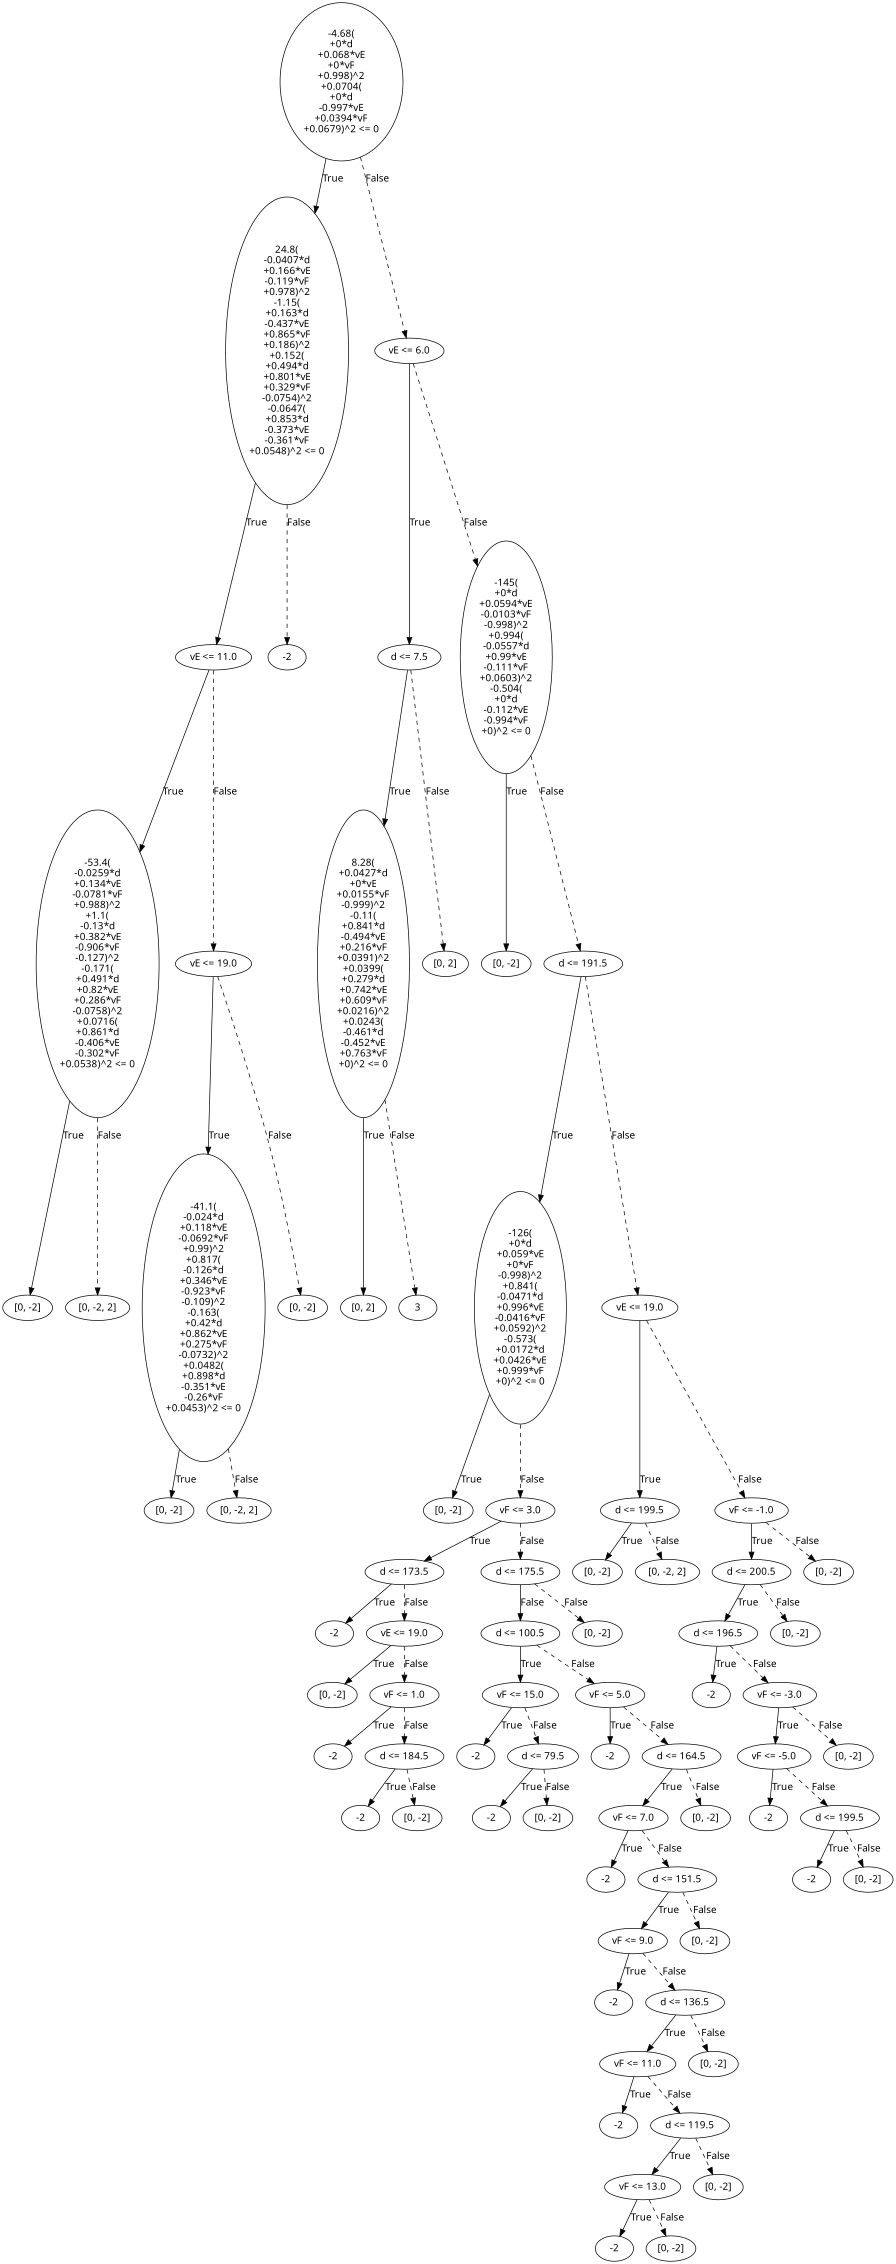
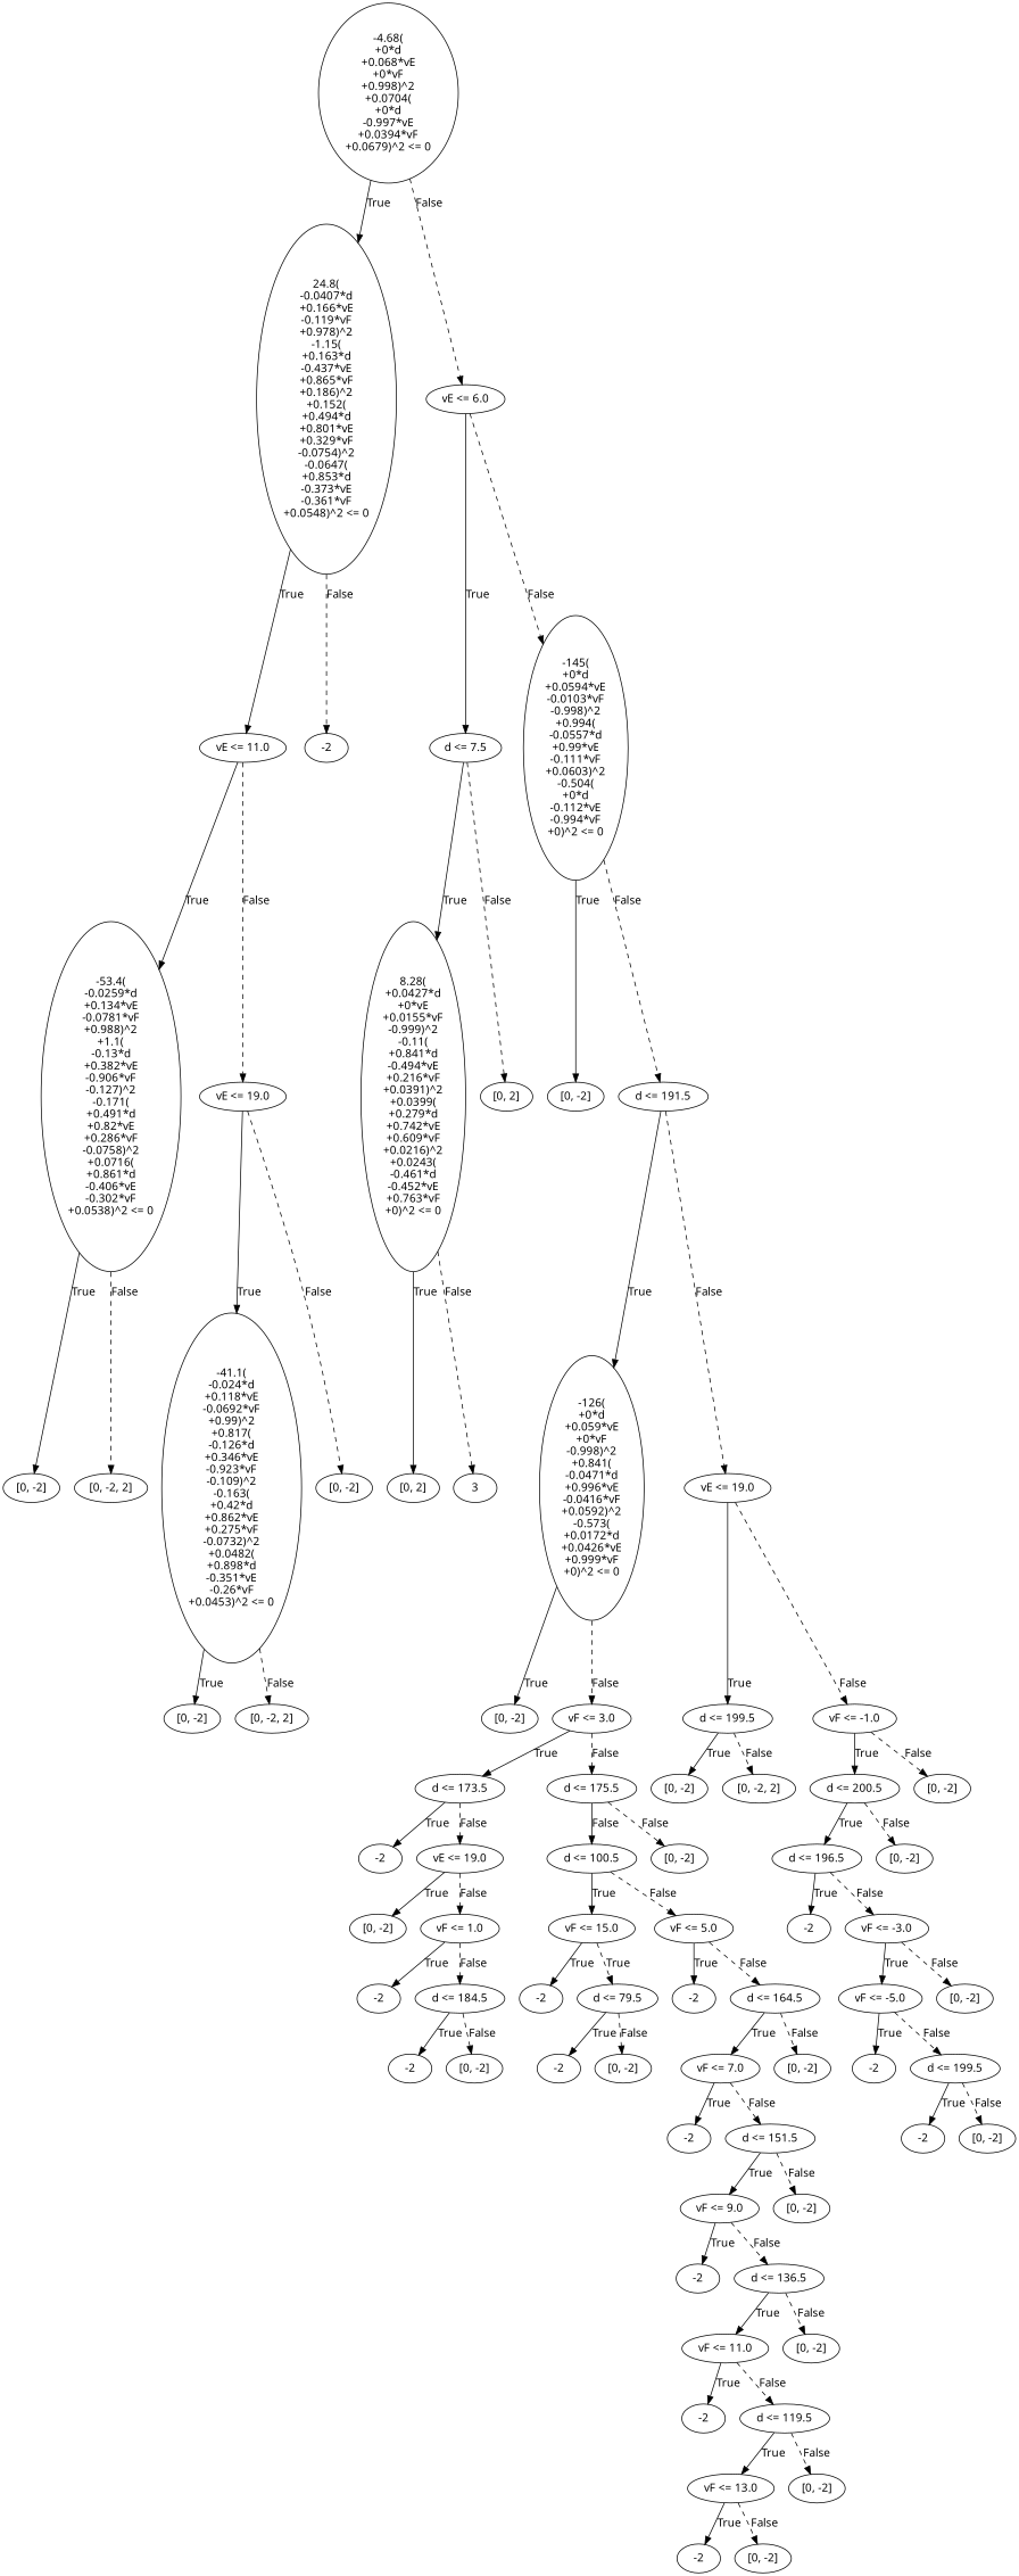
  digraph {
    fontname="Noto Sans"
    node [fontname="Noto Sans"]
    edge [fontname="Noto Sans"]
    n1 [label="-4.68(\n+0*d\n+0.068*vE\n+0*vF\n+0.998)^2\n+0.0704(\n+0*d\n-0.997*vE\n+0.0394*vF\n+0.0679)^2 <= 0"]
    n2 [label="24.8(\n-0.0407*d\n+0.166*vE\n-0.119*vF\n+0.978)^2\n-1.15(\n+0.163*d\n-0.437*vE\n+0.865*vF\n+0.186)^2\n+0.152(\n+0.494*d\n+0.801*vE\n+0.329*vF\n-0.0754)^2\n-0.0647(\n+0.853*d\n-0.373*vE\n-0.361*vF\n+0.0548)^2 <= 0"]
    n3 [label="vE <= 6.0"]
    n4 [label="vE <= 11.0"]
    n5 [label=-2]
    n6 [label="d <= 7.5"]
    n7 [label="-145(\n+0*d\n+0.0594*vE\n-0.0103*vF\n-0.998)^2\n+0.994(\n-0.0557*d\n+0.99*vE\n-0.111*vF\n+0.0603)^2\n-0.504(\n+0*d\n-0.112*vE\n-0.994*vF\n+0)^2 <= 0"]
    n8 [label="-53.4(\n-0.0259*d\n+0.134*vE\n-0.0781*vF\n+0.988)^2\n+1.1(\n-0.13*d\n+0.382*vE\n-0.906*vF\n-0.127)^2\n-0.171(\n+0.491*d\n+0.82*vE\n+0.286*vF\n-0.0758)^2\n+0.0716(\n+0.861*d\n-0.406*vE\n-0.302*vF\n+0.0538)^2 <= 0"]
    n9 [label="vE <= 19.0"]
    n10 [label="[0, -2]"]
    n11 [label="[0, -2, 2]"]
    n12 [label="-41.1(\n-0.024*d\n+0.118*vE\n-0.0692*vF\n+0.99)^2\n+0.817(\n-0.126*d\n+0.346*vE\n-0.923*vF\n-0.109)^2\n-0.163(\n+0.42*d\n+0.862*vE\n+0.275*vF\n-0.0732)^2\n+0.0482(\n+0.898*d\n-0.351*vE\n-0.26*vF\n+0.0453)^2 <= 0"]
    n13 [label="[0, -2]"]
    n14 [label="[0, -2]"]
    n15 [label="[0, -2, 2]"]
    n16 [label="8.28(\n+0.0427*d\n+0*vE\n+0.0155*vF\n-0.999)^2\n-0.11(\n+0.841*d\n-0.494*vE\n+0.216*vF\n+0.0391)^2\n+0.0399(\n+0.279*d\n+0.742*vE\n+0.609*vF\n+0.0216)^2\n+0.0243(\n-0.461*d\n-0.452*vE\n+0.763*vF\n+0)^2 <= 0"]
    n17 [label="[0, 2]"]
    n18 [label="[0, -2]"]
    n19 [label="d <= 191.5"]
    n20 [label="[0, 2]"]
    n21 [label=3]
    n22 [label="-126(\n+0*d\n+0.059*vE\n+0*vF\n-0.998)^2\n+0.841(\n-0.0471*d\n+0.996*vE\n-0.0416*vF\n+0.0592)^2\n-0.573(\n+0.0172*d\n+0.0426*vE\n+0.999*vF\n+0)^2 <= 0"]
    n23 [label="vE <= 19.0"]
    n24 [label="[0, -2]"]
    n25 [label="vF <= 3.0"]
    n26 [label="d <= 199.5"]
    n27 [label="vF <= -1.0"]
    n28 [label="d <= 173.5"]
    n29 [label="d <= 175.5"]
    n30 [label=-2]
    n31 [label="vE <= 19.0"]
    n32 [label="d <= 100.5"]
    n33 [label="[0, -2]"]
    n34 [label="[0, -2]"]
    n35 [label="vF <= 1.0"]
    n36 [label=-2]
    n37 [label="d <= 184.5"]
    n38 [label=-2]
    n39 [label="[0, -2]"]
    n40 [label="vF <= 15.0"]
    n41 [label="vF <= 5.0"]
    n42 [label=-2]
    n43 [label="d <= 79.5"]
    n44 [label=-2]
    n45 [label="d <= 164.5"]
    n46 [label=-2]
    n47 [label="[0, -2]"]
    n48 [label="vF <= 7.0"]
    n49 [label="[0, -2]"]
    n50 [label=-2]
    n51 [label="d <= 151.5"]
    n52 [label="vF <= 9.0"]
    n53 [label="[0, -2]"]
    n54 [label=-2]
    n55 [label="d <= 136.5"]
    n56 [label="vF <= 11.0"]
    n57 [label="[0, -2]"]
    n58 [label=-2]
    n59 [label="d <= 119.5"]
    n60 [label="vF <= 13.0"]
    n61 [label="[0, -2]"]
    n62 [label=-2]
    n63 [label="[0, -2]"]
    n64 [label="[0, -2]"]
    n65 [label="[0, -2, 2]"]
    n66 [label="d <= 200.5"]
    n67 [label="[0, -2]"]
    n68 [label="d <= 196.5"]
    n69 [label="[0, -2]"]
    n70 [label=-2]
    n71 [label="vF <= -3.0"]
    n72 [label="vF <= -5.0"]
    n73 [label="[0, -2]"]
    n74 [label=-2]
    n75 [label="d <= 199.5"]
    n76 [label=-2]
    n77 [label="[0, -2]"]
    n1 -> n2 [label=True]
    n1 -> n3 [label=False style=dashed]
    n2 -> n4 [label=True]
    n2 -> n5 [label=False style=dashed]
    n3 -> n6 [label=True]
    n3 -> n7 [label=False style=dashed]
    n4 -> n8 [label=True]
    n4 -> n9 [label=False style=dashed]
    n6 -> n16 [label=True]
    n6 -> n17 [label=False style=dashed]
    n7 -> n18 [label=True]
    n7 -> n19 [label=False style=dashed]
    n8 -> n10 [label=True]
    n8 -> n11 [label=False style=dashed]
    n9 -> n12 [label=True]
    n9 -> n13 [label=False style=dashed]
    n12 -> n14 [label=True]
    n12 -> n15 [label=False style=dashed]
    n16 -> n20 [label=True]
    n16 -> n21 [label=False style=dashed]
    n19 -> n22 [label=True]
    n19 -> n23 [label=False style=dashed]
    n22 -> n24 [label=True]
    n22 -> n25 [label=False style=dashed]
    n23 -> n26 [label=True]
    n23 -> n27 [label=False style=dashed]
    n25 -> n28 [label=True]
    n25 -> n29 [label=False style=dashed]
    n26 -> n64 [label=True]
    n26 -> n65 [label=False style=dashed]
    n27 -> n66 [label=True]
    n27 -> n67 [label=False style=dashed]
    n28 -> n30 [label=True]
    n28 -> n31 [label=False style=dashed]
    n29 -> n32 [label=False]
    n29 -> n33 [label=False style=dashed]
    n31 -> n34 [label=True]
    n31 -> n35 [label=False style=dashed]
    n32 -> n40 [label=True]
    n32 -> n41 [label=False style=dashed]
    n35 -> n36 [label=True]
    n35 -> n37 [label=False style=dashed]
    n37 -> n38 [label=True]
    n37 -> n39 [label=False style=dashed]
    n40 -> n42 [label=True]
-   n40 -> n43 [label=False style=dashed]
+   n40 -> n43 [label=True style=dashed]
    n41 -> n44 [label=True]
    n41 -> n45 [label=False style=dashed]
    n43 -> n46 [label=True]
    n43 -> n47 [label=False style=dashed]
    n45 -> n48 [label=True]
    n45 -> n49 [label=False style=dashed]
    n48 -> n50 [label=True]
    n48 -> n51 [label=False style=dashed]
    n51 -> n52 [label=True]
    n51 -> n53 [label=False style=dashed]
    n52 -> n54 [label=True]
    n52 -> n55 [label=False style=dashed]
    n55 -> n56 [label=True]
    n55 -> n57 [label=False style=dashed]
    n56 -> n58 [label=True]
    n56 -> n59 [label=False style=dashed]
    n59 -> n60 [label=True]
    n59 -> n61 [label=False style=dashed]
    n60 -> n62 [label=True]
    n60 -> n63 [label=False style=dashed]
    n66 -> n68 [label=True]
    n66 -> n69 [label=False style=dashed]
    n68 -> n70 [label=True]
    n68 -> n71 [label=False style=dashed]
    n71 -> n72 [label=True]
    n71 -> n73 [label=False style=dashed]
    n72 -> n74 [label=True]
    n72 -> n75 [label=False style=dashed]
    n75 -> n76 [label=True]
    n75 -> n77 [label=False style=dashed]
  }
